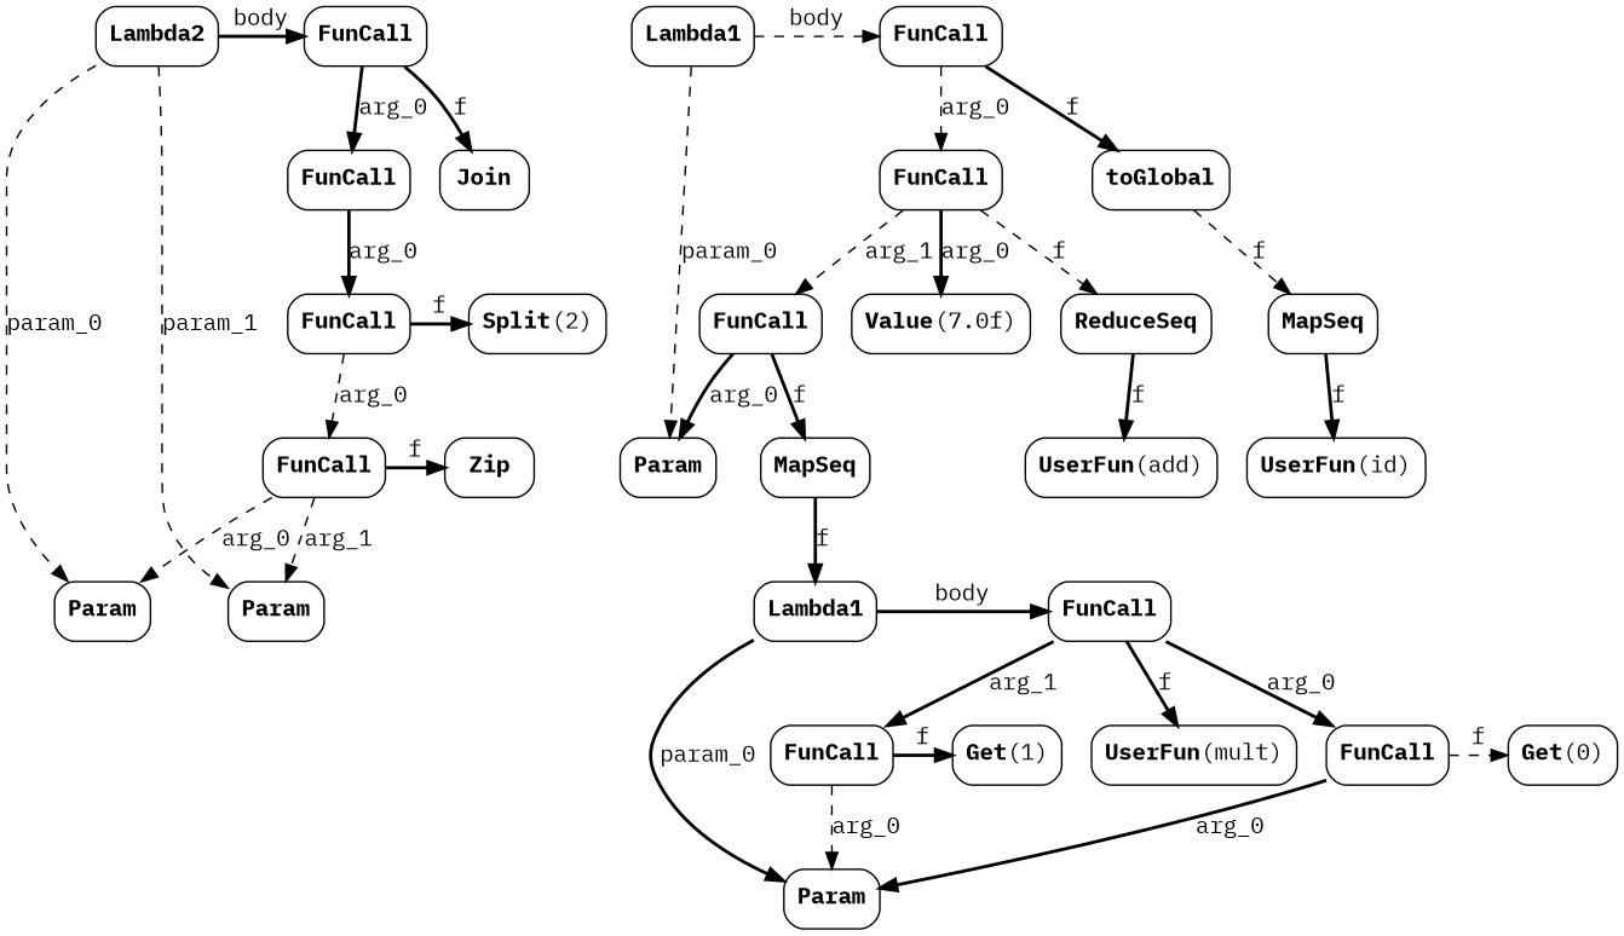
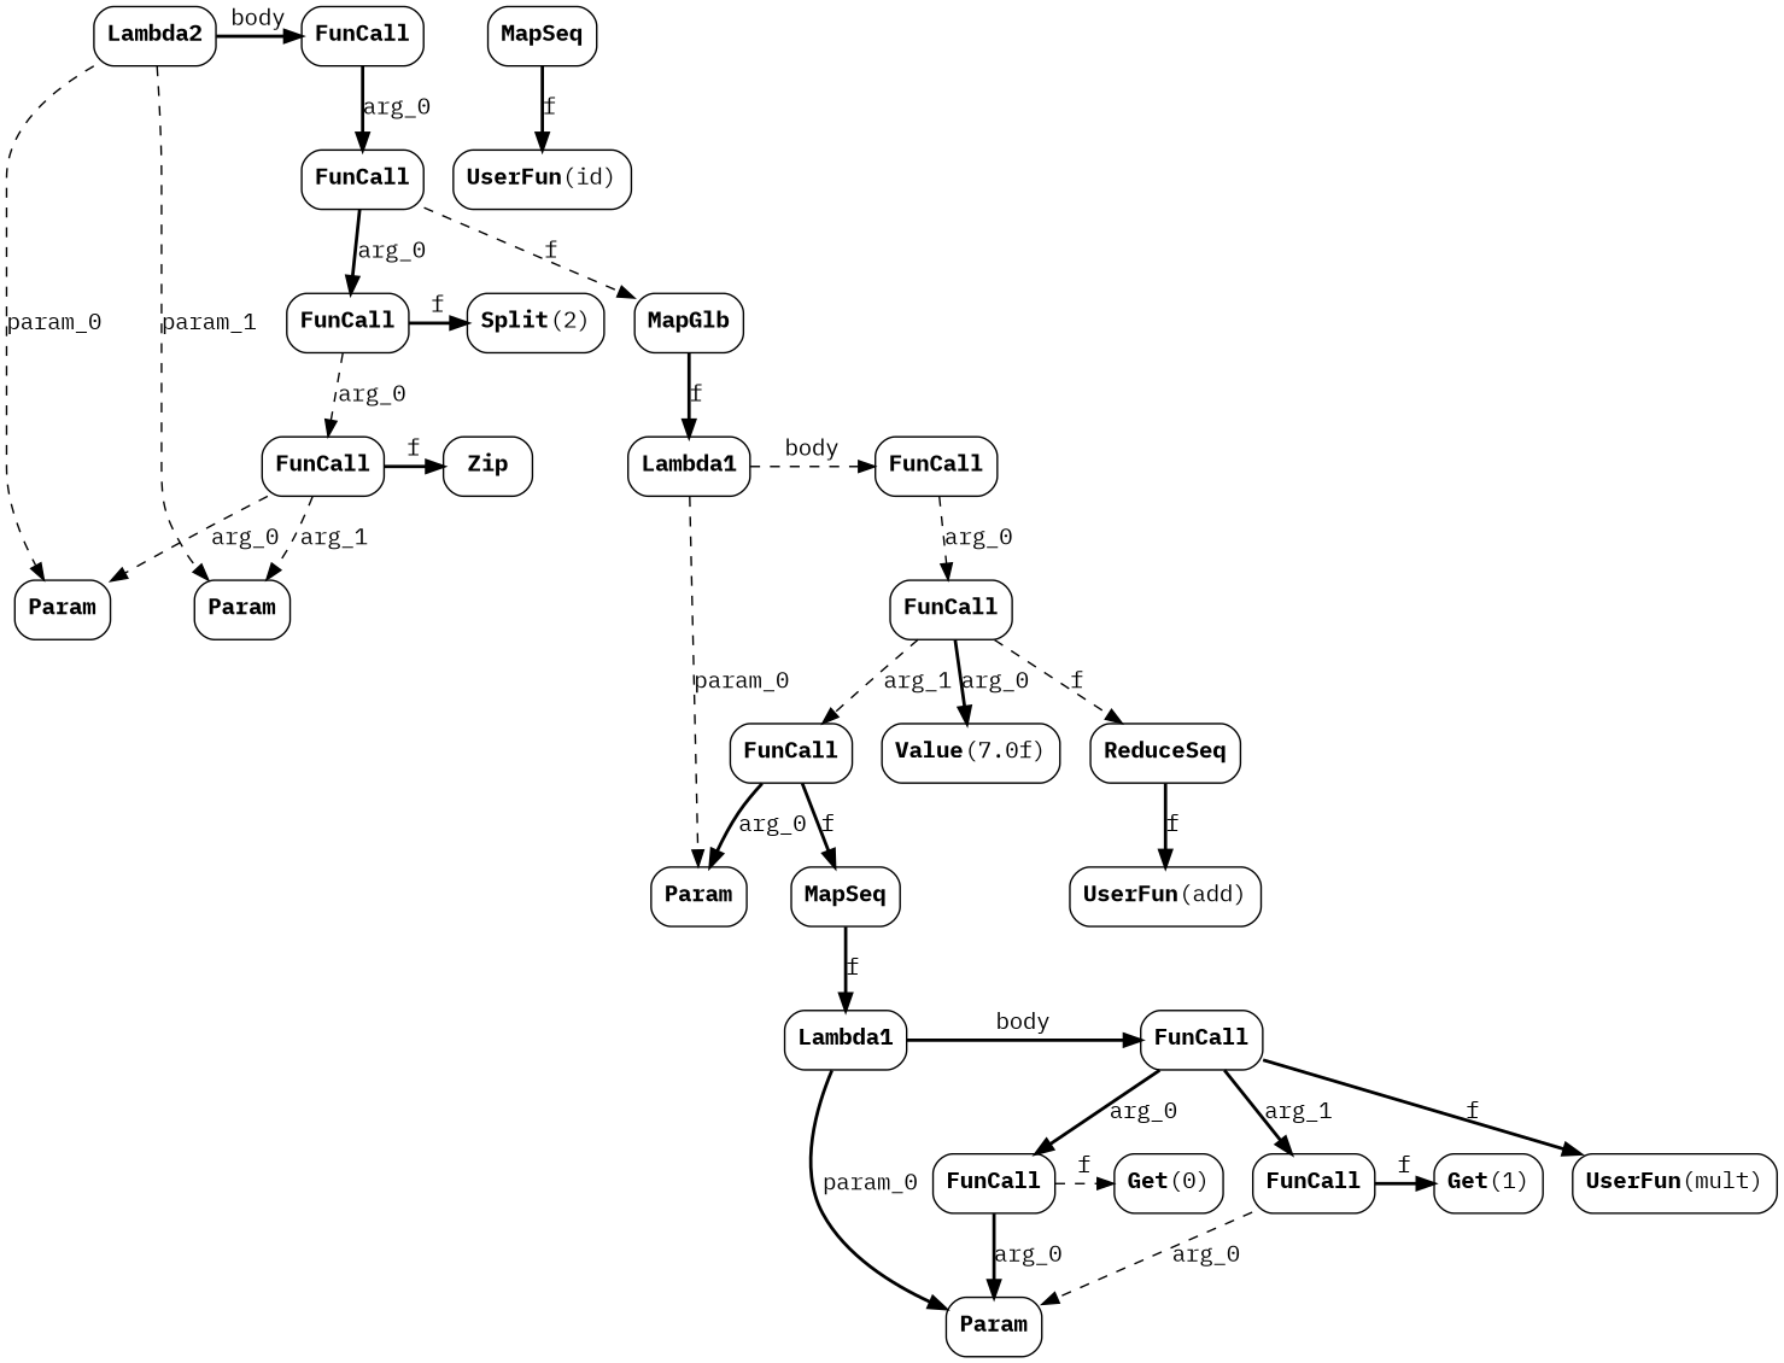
  digraph {
    fontname="IBM Plex Mono"
    node [fontname="IBM Plex Mono" shape=box style=rounded]
    edge [fontname="IBM Plex Mono" style=bold]
    n1 [label=<<b>Lambda2</b>>]
    n2 [label=<<b>FunCall</b>>]
    n3 [label=<<b>FunCall</b>>]
    n4 [label=<<b>Split</b>(2)>]
    n5 [label=<<b>FunCall</b>>]
    n6 [label=<<b>Zip</b>>]
    n7 [label=<<b>Lambda1</b>>]
    n8 [label=<<b>FunCall</b>>]
    n9 [label=<<b>Lambda1</b>>]
    n10 [label=<<b>FunCall</b>>]
    n11 [label=<<b>FunCall</b>>]
    n12 [label=<<b>Get</b>(0)>]
    n13 [label=<<b>FunCall</b>>]
    n14 [label=<<b>Get</b>(1)>]
    n15 [label=<<b>Param</b>>]
    n16 [label=<<b>Param</b>>]
    n17 [label=<<b>FunCall</b>>]
-   n18 [label=<<b>Join</b>>]
    n19 [label=<<b>Param</b>>]
    n20 [label=<<b>FunCall</b>>]
-   n21 [label=<<b>toGlobal</b>>]
    n22 [label=<<b>Param</b>>]
    n23 [label=<<b>UserFun</b>(mult)>]
+   n24 [label=<<b>MapGlb</b>>]
    n25 [label=<<b>Value</b>(7.0f)<BR/>>]
    n26 [label=<<b>FunCall</b>>]
    n27 [label=<<b>ReduceSeq</b>>]
    n28 [label=<<b>MapSeq</b>>]
    n29 [label=<<b>MapSeq</b>>]
    n30 [label=<<b>UserFun</b>(add)>]
    n31 [label=<<b>UserFun</b>(id)>]
    subgraph sub_1 {
      rank=same
      n1
      n2
    }
    subgraph sub_2 {
      rank=same
      n3
      n4
    }
    subgraph sub_3 {
      rank=same
      n5
      n6
    }
    subgraph sub_4 {
      rank=same
      n7
      n8
    }
    subgraph sub_5 {
      rank=same
      n9
      n10
    }
    subgraph sub_6 {
      rank=same
      n11
      n12
    }
    subgraph sub_7 {
      rank=same
      n13
      n14
    }
    n1 -> n2 [label=body]
    n1 -> n15 [label=param_0 style=dashed]
    n1 -> n16 [label=param_1 style=dashed]
    n2 -> n17 [label=arg_0]
-   n2 -> n18 [label=f]
    n3 -> n4 [label=f]
    n3 -> n5 [label=arg_0 style=dashed]
    n5 -> n6 [label=f]
    n5 -> n15 [label=arg_0 style=dashed]
    n5 -> n16 [label=arg_1 style=dashed]
    n7 -> n8 [label=body style=dashed]
    n7 -> n19 [label=param_0 style=dashed]
    n8 -> n20 [label=arg_0 style=dashed]
-   n8 -> n21 [label=f]
    n9 -> n10 [label=body]
    n9 -> n22 [label=param_0]
    n10 -> n11 [label=arg_0]
    n10 -> n13 [label=arg_1]
    n10 -> n23 [label=f]
    n11 -> n12 [label=f style=dashed]
    n11 -> n22 [label=arg_0]
    n13 -> n14 [label=f]
    n13 -> n22 [label=arg_0 style=dashed]
    n17 -> n3 [label=arg_0]
+   n17 -> n24 [label=f style=dashed]
    n20 -> n25 [label=arg_0]
    n20 -> n26 [label=arg_1 style=dashed]
    n20 -> n27 [label=f style=dashed]
-   n21 -> n28 [label=f style=dashed]
+   n24 -> n7 [label=f]
    n26 -> n19 [label=arg_0]
    n26 -> n29 [label=f]
    n27 -> n30 [label=f]
    n28 -> n31 [label=f]
    n29 -> n9 [label=f]
  }
